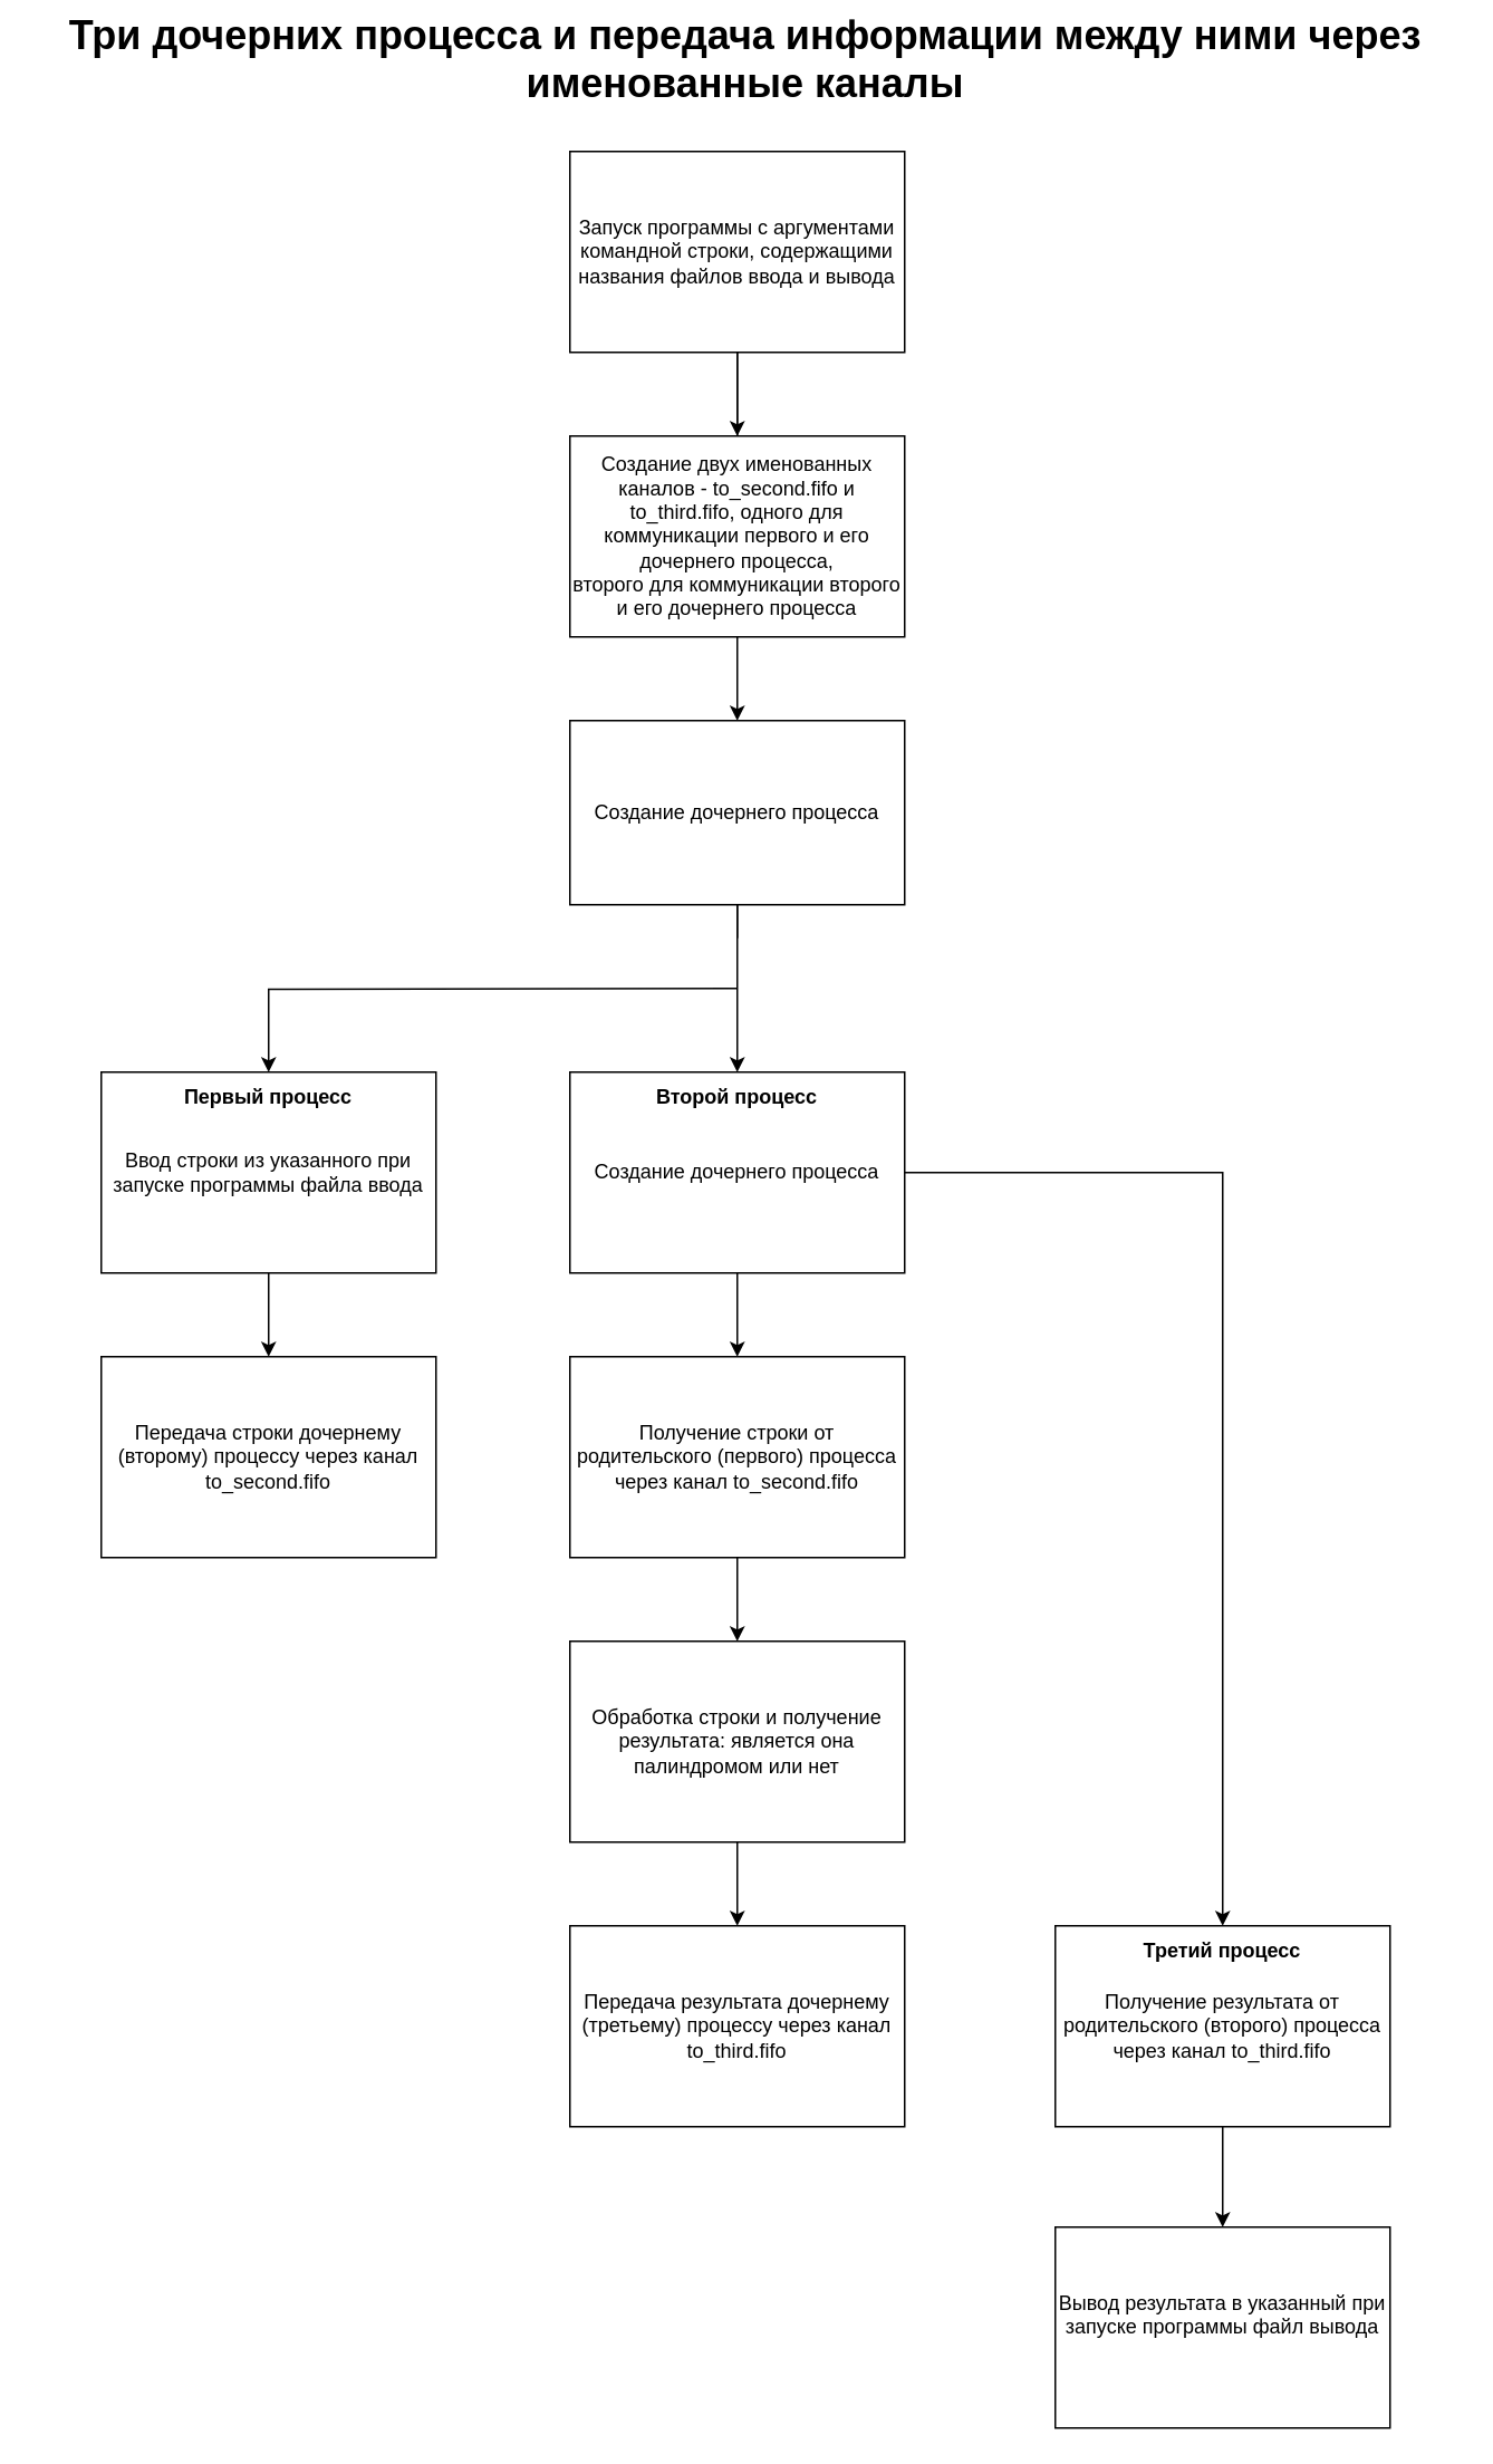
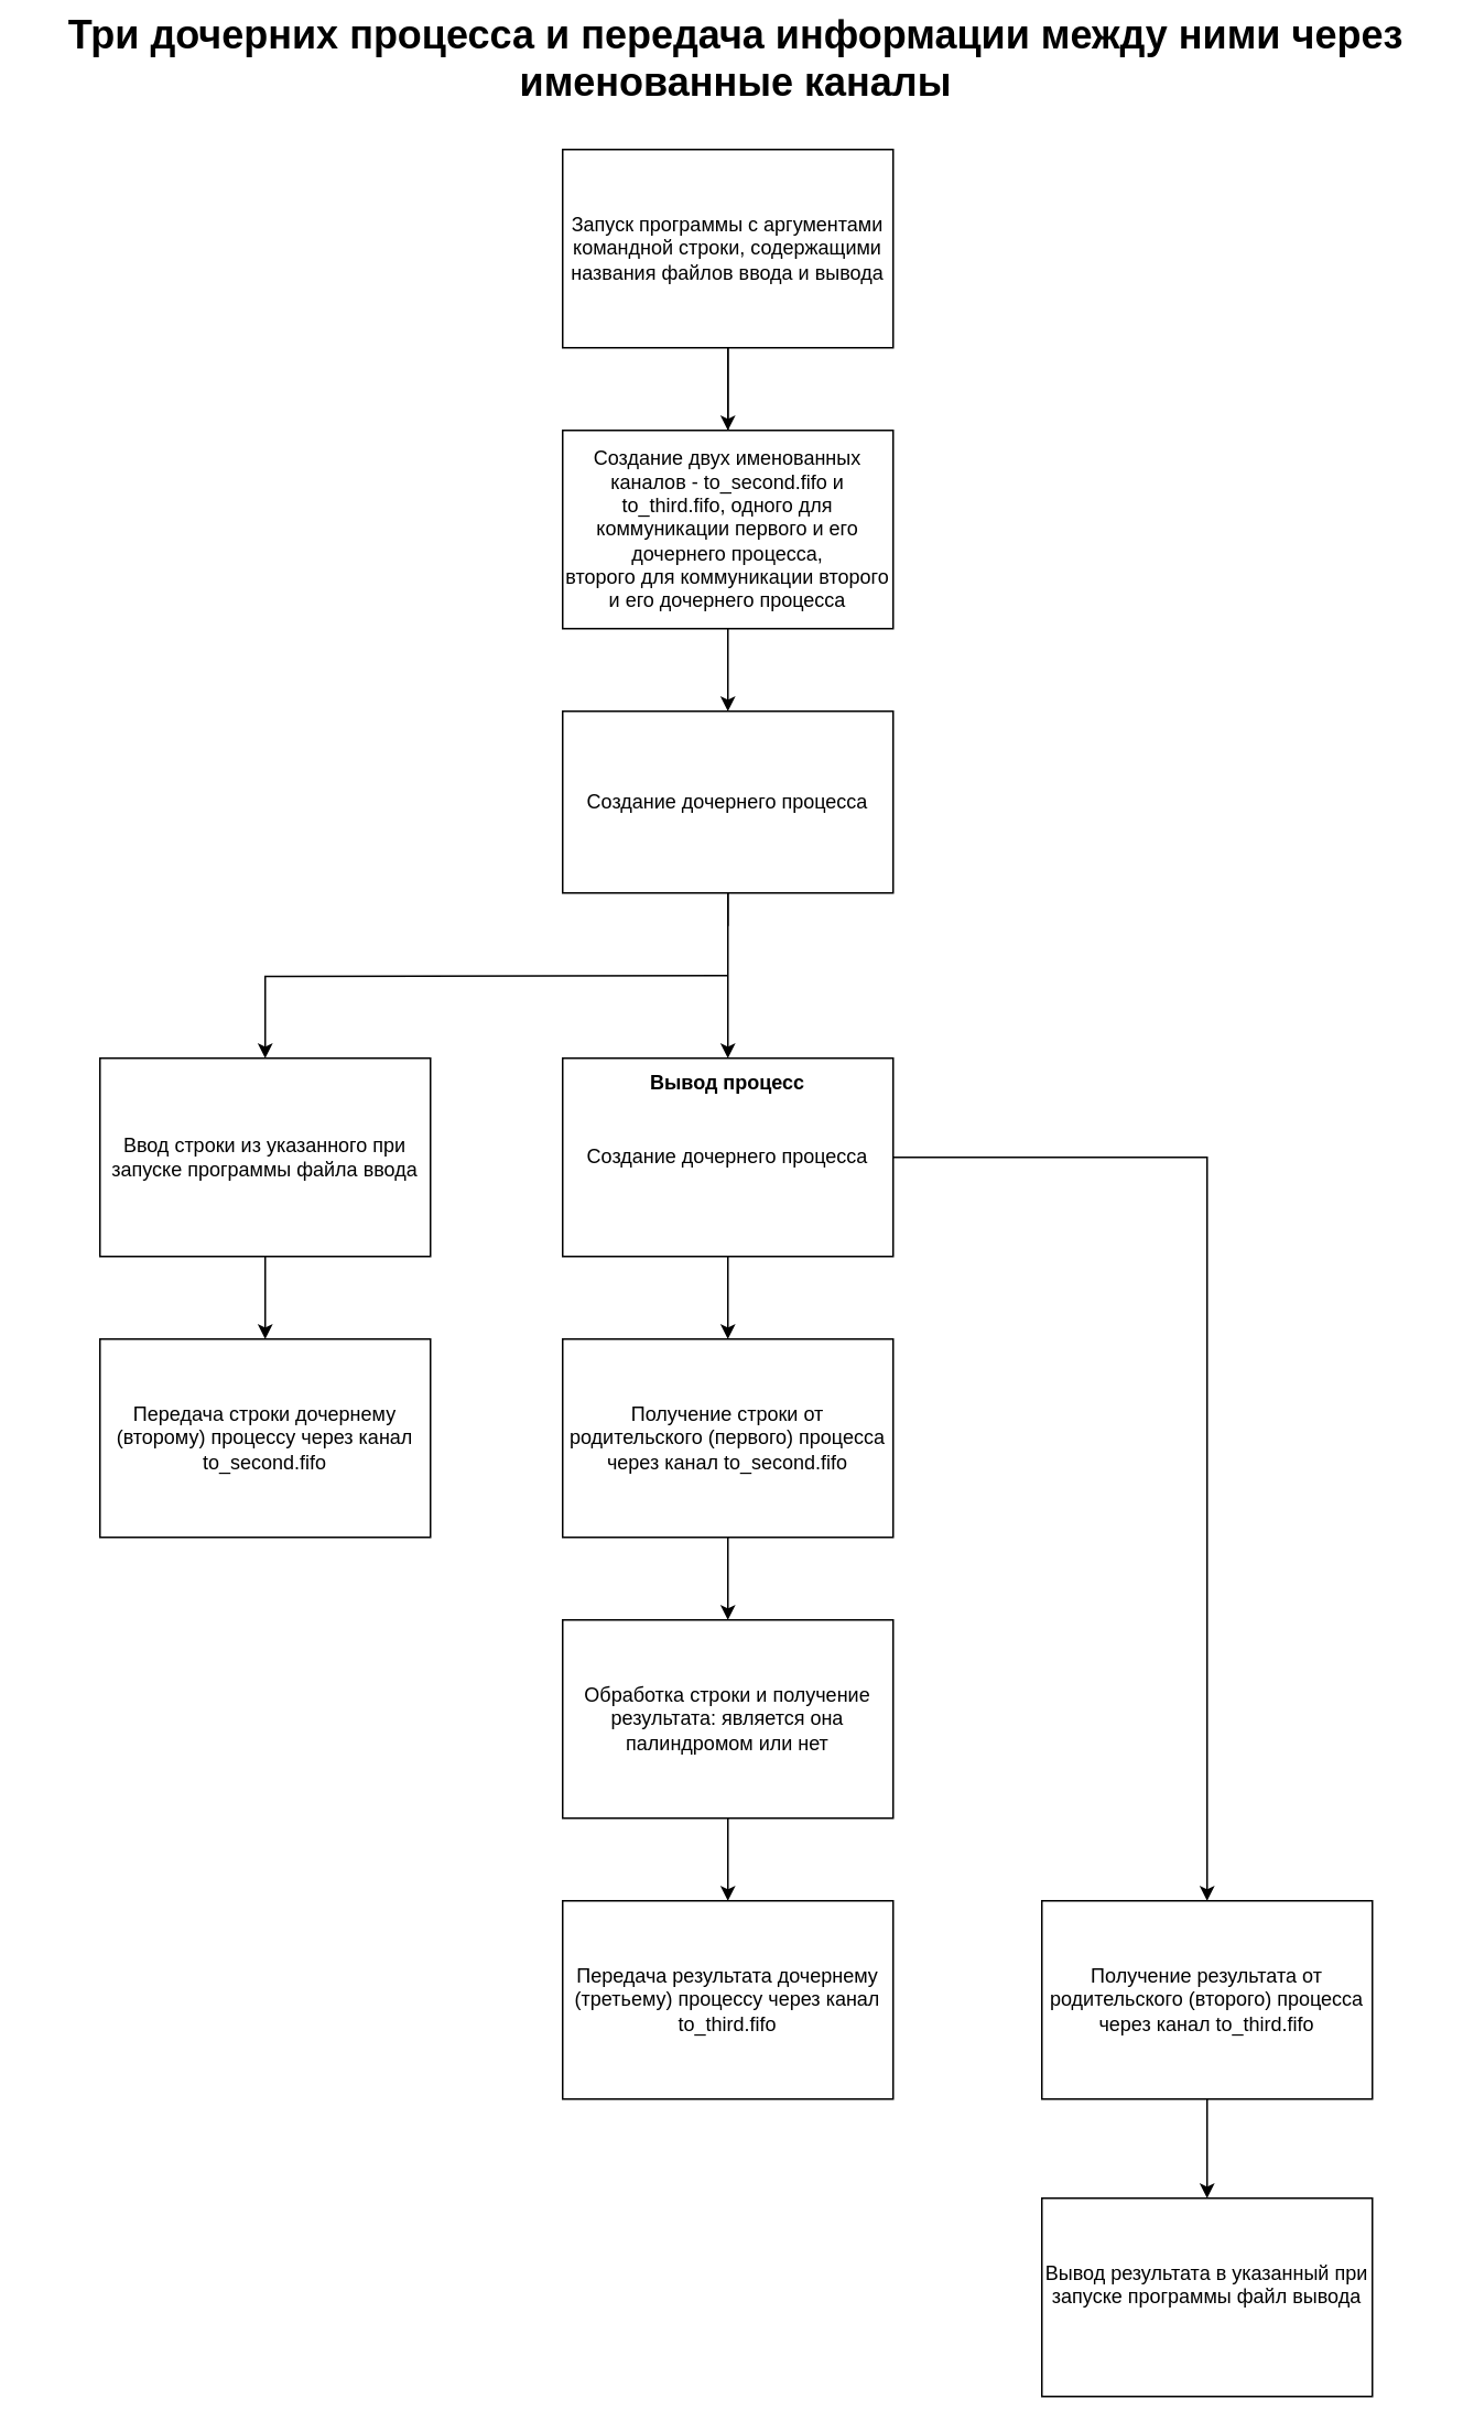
  <mxCell id="0" />
  <mxCell id="1" parent="0" />
  <mxCell id="2" style="edgeStyle=none;rounded=0;orthogonalLoop=1;jettySize=auto;html=1;exitX=0.5;exitY=1;exitDx=0;exitDy=0;entryX=0.5;entryY=0;entryDx=0;entryDy=0;fontSize=24;" edge="1" parent="1" source="4" target="7"><mxGeometry relative="1" as="geometry" /></mxCell>
  <mxCell id="3" style="edgeStyle=none;rounded=0;orthogonalLoop=1;jettySize=auto;html=1;exitX=0.5;exitY=1;exitDx=0;exitDy=0;entryX=0.5;entryY=0;entryDx=0;entryDy=0;fontSize=24;" edge="1" parent="1" source="4" target="10"><mxGeometry relative="1" as="geometry" /></mxCell>
  <mxCell id="4" value="Запуск программы с аргументами командной строки, содержащими названия файлов ввода и вывода" style="rounded=0;whiteSpace=wrap;html=1;" vertex="1" parent="1"><mxGeometry x="340" y="90" width="200" height="120" as="geometry" /></mxCell>
  <mxCell id="5" value="Три дочерних процесса и передача информации между ними через именованные каналы" style="text;html=1;strokeColor=none;fillColor=none;align=center;verticalAlign=middle;whiteSpace=wrap;rounded=0;fontSize=24;fontStyle=1" vertex="1" parent="1"><mxGeometry y="20" width="850" height="30" as="geometry" x="20" /></mxCell>
  <mxCell id="6" style="edgeStyle=none;rounded=0;orthogonalLoop=1;jettySize=auto;html=1;entryX=0.5;entryY=0;entryDx=0;entryDy=0;fontSize=12;" edge="1" parent="1" source="7" target="18"><mxGeometry relative="1" as="geometry" /></mxCell>
  <mxCell id="7" value="Создание дочернего процесса" style="rounded=0;whiteSpace=wrap;html=1;" vertex="1" parent="1"><mxGeometry x="340" y="430" width="200" height="110" as="geometry" /></mxCell>
  <mxCell id="8" style="edgeStyle=none;rounded=0;orthogonalLoop=1;jettySize=auto;html=1;exitX=0.5;exitY=1;exitDx=0;exitDy=0;entryX=0.5;entryY=0;entryDx=0;entryDy=0;fontSize=12;" edge="1" parent="1" source="9" target="17"><mxGeometry relative="1" as="geometry" /></mxCell>
  <mxCell id="9" value="Ввод строки из указанного при запуске программы файла ввода" style="rounded=0;whiteSpace=wrap;html=1;" vertex="1" parent="1"><mxGeometry x="60" y="640" width="200" height="120" as="geometry" /></mxCell>
  <mxCell id="10" value="&lt;div&gt;Создание двух именованных каналов - to_second.fifo и to_third.fifo, одного для коммуникации первого и его дочернего процесса,&lt;/div&gt;&lt;div&gt;второго для коммуникации второго и его дочернего процесса&lt;br&gt;&lt;/div&gt;" style="rounded=0;whiteSpace=wrap;html=1;" vertex="1" parent="1"><mxGeometry x="340" y="260" width="200" height="120" as="geometry" /></mxCell>
  <mxCell id="11" style="edgeStyle=orthogonalEdgeStyle;rounded=0;orthogonalLoop=1;jettySize=auto;html=1;exitX=0.5;exitY=1;exitDx=0;exitDy=0;fontSize=24;startArrow=none;" edge="1" parent="1" target="9"><mxGeometry relative="1" as="geometry"><mxPoint x="440" y="590" as="sourcePoint" /></mxGeometry></mxCell>
- <mxCell id="12" value="&lt;div&gt;Первый процесс&lt;/div&gt;" style="text;html=1;strokeColor=none;fillColor=none;align=center;verticalAlign=middle;whiteSpace=wrap;rounded=0;fontSize=12;fontStyle=1" vertex="1" parent="1"><mxGeometry x="105" y="640" width="110" height="30" as="geometry" /></mxCell>
  <mxCell id="13" value="" style="edgeStyle=orthogonalEdgeStyle;rounded=0;orthogonalLoop=1;jettySize=auto;html=1;exitX=0.5;exitY=1;exitDx=0;exitDy=0;fontSize=24;endArrow=none;" edge="1" parent="1" source="7"><mxGeometry relative="1" as="geometry"><mxPoint x="440" y="550" as="sourcePoint" /><mxPoint x="440" y="560" as="targetPoint" /></mxGeometry></mxCell>
  <mxCell id="14" style="edgeStyle=none;rounded=0;orthogonalLoop=1;jettySize=auto;html=1;entryX=0.5;entryY=0;entryDx=0;entryDy=0;fontSize=12;" edge="1" parent="1" source="16" target="22"><mxGeometry relative="1" as="geometry" /></mxCell>
  <mxCell id="15" style="edgeStyle=orthogonalEdgeStyle;rounded=0;orthogonalLoop=1;jettySize=auto;html=1;exitX=1;exitY=0.5;exitDx=0;exitDy=0;fontSize=12;" edge="1" parent="1" source="16" target="20"><mxGeometry relative="1" as="geometry" /></mxCell>
  <mxCell id="16" value="Создание дочернего процесса" style="rounded=0;whiteSpace=wrap;html=1;" vertex="1" parent="1"><mxGeometry x="340" y="640" width="200" height="120" as="geometry" /></mxCell>
  <mxCell id="17" value="Передача строки дочернему (второму) процессу через канал to_second.fifo" style="rounded=0;whiteSpace=wrap;html=1;" vertex="1" parent="1"><mxGeometry x="60" y="810" width="200" height="120" as="geometry" /></mxCell>
- <mxCell id="18" value="&lt;div&gt;Второй процесс&lt;br&gt;&lt;/div&gt;" style="text;html=1;strokeColor=none;fillColor=none;align=center;verticalAlign=middle;whiteSpace=wrap;rounded=0;fontSize=12;fontStyle=1" vertex="1" parent="1"><mxGeometry x="385" y="640" width="110" height="30" as="geometry" /></mxCell>
+ <mxCell id="18" value="&lt;div&gt;Вывод процесс&lt;br&gt;&lt;/div&gt;" style="text;html=1;strokeColor=none;fillColor=none;align=center;verticalAlign=middle;whiteSpace=wrap;rounded=0;fontSize=12;fontStyle=1" vertex="1" parent="1"><mxGeometry x="385" y="640" width="110" height="30" as="geometry" /></mxCell>
  <mxCell id="19" style="edgeStyle=none;rounded=0;orthogonalLoop=1;jettySize=auto;html=1;exitX=0.5;exitY=1;exitDx=0;exitDy=0;fontSize=12;" edge="1" parent="1" source="20" target="27"><mxGeometry relative="1" as="geometry" /></mxCell>
  <mxCell id="20" value="Получение результата от родительского (второго) процесса через канал to_third.fifo" style="rounded=0;whiteSpace=wrap;html=1;" vertex="1" parent="1"><mxGeometry x="630" y="1150" width="200" height="120" as="geometry" /></mxCell>
  <mxCell id="21" style="edgeStyle=none;rounded=0;orthogonalLoop=1;jettySize=auto;html=1;exitX=0.5;exitY=1;exitDx=0;exitDy=0;entryX=0.5;entryY=0;entryDx=0;entryDy=0;fontSize=12;" edge="1" parent="1" source="22" target="25"><mxGeometry relative="1" as="geometry" /></mxCell>
  <mxCell id="22" value="Получение строки от родительского (первого) процесса через канал to_second.fifo" style="rounded=0;whiteSpace=wrap;html=1;" vertex="1" parent="1"><mxGeometry x="340" y="810" width="200" height="120" as="geometry" /></mxCell>
- <mxCell id="23" value="&lt;div&gt;Третий процесс&lt;br&gt;&lt;/div&gt;" style="text;html=1;strokeColor=none;fillColor=none;align=center;verticalAlign=middle;whiteSpace=wrap;rounded=0;fontSize=12;fontStyle=1" vertex="1" parent="1"><mxGeometry x="675" y="1150" width="110" height="30" as="geometry" /></mxCell>
  <mxCell id="24" style="edgeStyle=none;rounded=0;orthogonalLoop=1;jettySize=auto;html=1;exitX=0.5;exitY=1;exitDx=0;exitDy=0;entryX=0.5;entryY=0;entryDx=0;entryDy=0;fontSize=12;" edge="1" parent="1" source="25" target="26"><mxGeometry relative="1" as="geometry" /></mxCell>
  <mxCell id="25" value="Обработка строки и получение результата: является она палиндромом или нет" style="rounded=0;whiteSpace=wrap;html=1;" vertex="1" parent="1"><mxGeometry x="340" y="980" width="200" height="120" as="geometry" /></mxCell>
  <mxCell id="26" value="&lt;div&gt;Передача результата дочернему (третьему) процессу через канал to_third.fifo&lt;/div&gt;" style="rounded=0;whiteSpace=wrap;html=1;" vertex="1" parent="1"><mxGeometry x="340" y="1150" width="200" height="120" as="geometry" /></mxCell>
  <mxCell id="27" value="&lt;div&gt;Вывод результата в указанный при запуске программы файл вывода&lt;br&gt;&lt;/div&gt;&lt;div&gt;&lt;br&gt;&lt;/div&gt;" style="rounded=0;whiteSpace=wrap;html=1;" vertex="1" parent="1"><mxGeometry x="630" y="1330" width="200" height="120" as="geometry" /></mxCell>
